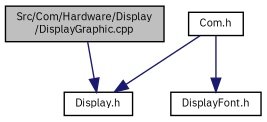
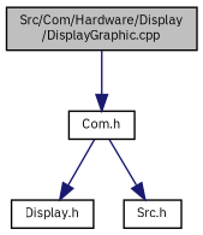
  digraph {
    fontname="IBM Plex Sans"
    node [color=black fillcolor=white fontname="IBM Plex Sans" fontsize=8 shape=record style=filled]
    edge [color=midnightblue fontname="IBM Plex Sans" fontsize=8 labelfontname=Sans labelfontsize=8 style=solid]
    n1 [fillcolor=grey75 fontcolor=black height=0.2 label="Src/Com/Hardware/Display\l/DisplayGraphic.cpp" width=0.4]
    n2 [height=0.2 label="Com.h" width=0.4]
    n3 [height=0.2 label="Display.h" width=0.4]
-   n4 [height=0.2 label="DisplayFont.h" width=0.4]
-   n1 -> n3
+   n4 [height=0.2 label="Src.h" width=0.4]
+   n1 -> n2
    n2 -> n3
    n2 -> n4
  }
